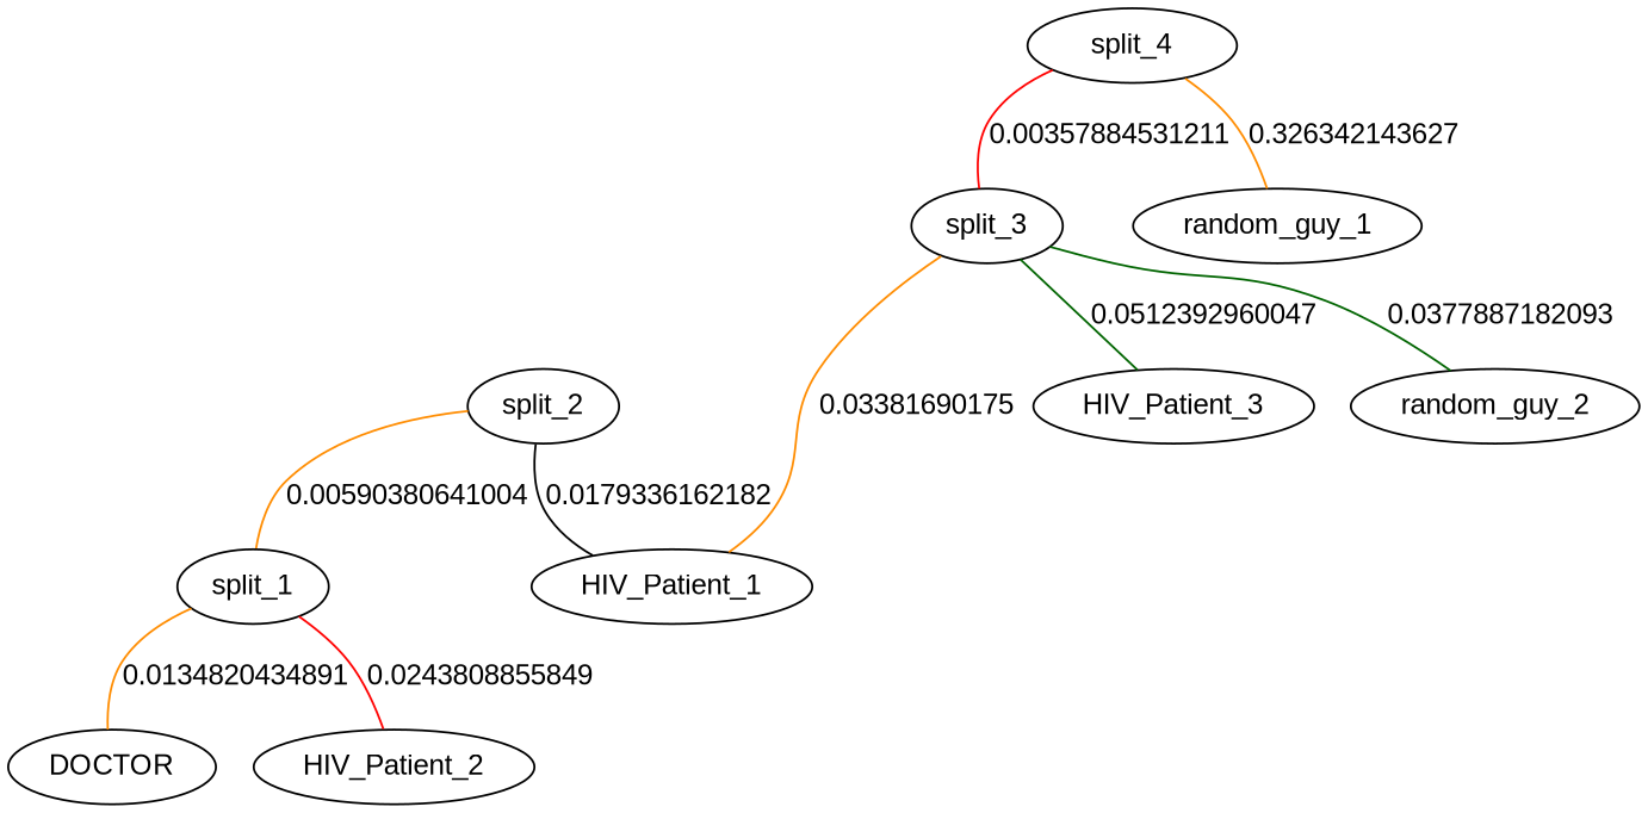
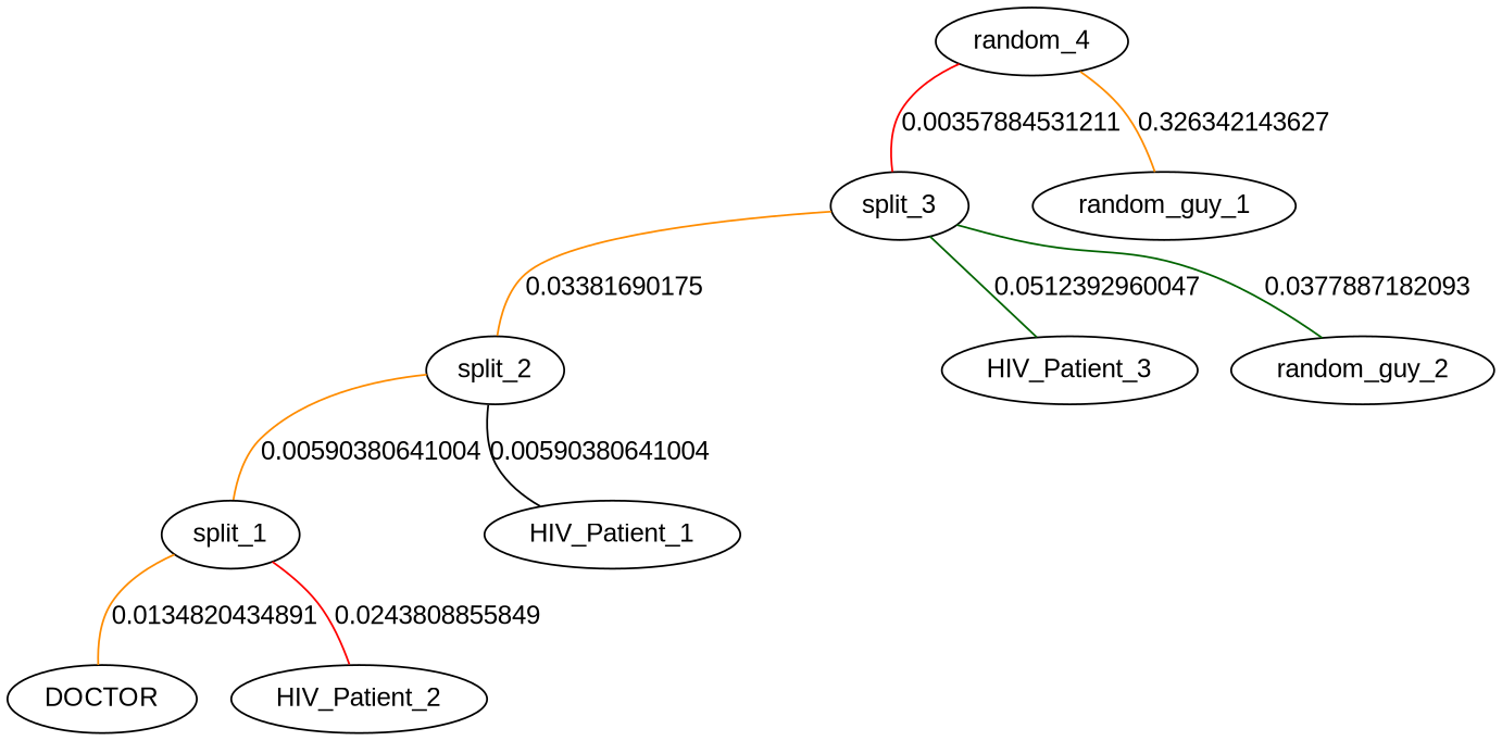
  graph {
    fontname="Liberation Sans"
    node [fontname="Liberation Sans"]
    edge [color=darkorange fontname="Liberation Sans"]
    split_1
    DOCTOR
    HIV_Patient_2
    split_2
    HIV_Patient_1
    split_3
    HIV_Patient_3
    random_guy_2
-   split_4
+   split_4 [label=random_4]
    random_guy_1
    split_1 -- DOCTOR [label=0.0134820434891]
    split_1 -- HIV_Patient_2 [color=red label=0.0243808855849]
    split_2 -- split_1 [label=0.00590380641004]
-   split_2 -- HIV_Patient_1 [color=black label=0.0179336162182]
-   split_3 -- HIV_Patient_1 [label=0.03381690175]
+   split_2 -- HIV_Patient_1 [color=black label=0.00590380641004]
+   split_3 -- split_2 [label=0.03381690175]
    split_3 -- HIV_Patient_3 [color=darkgreen label=0.0512392960047]
    split_3 -- random_guy_2 [color=darkgreen label=0.0377887182093]
    split_4 -- split_3 [color=red label=0.00357884531211]
    split_4 -- random_guy_1 [label=0.326342143627]
  }
